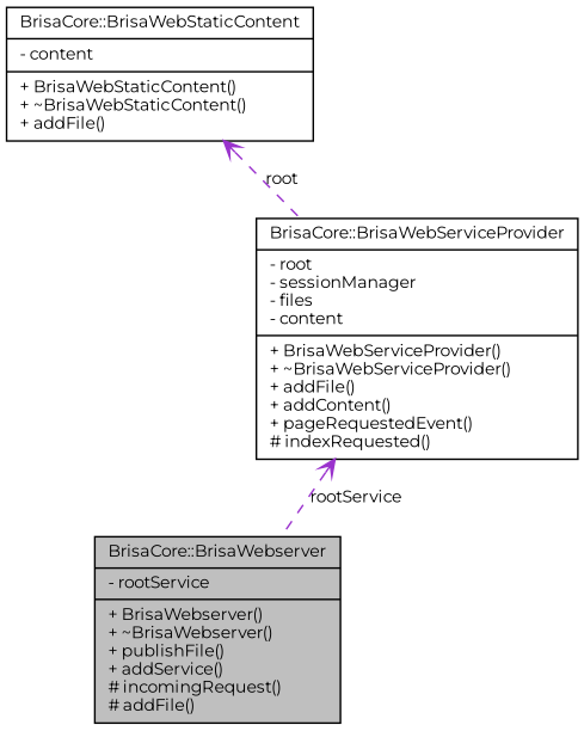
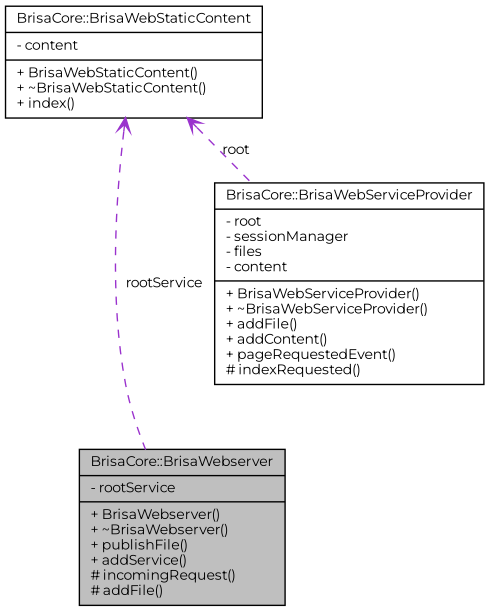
  digraph {
    fontname=Montserrat
    node [color=black fontname=Montserrat fontsize=10 shape=record]
    edge [arrowtail=open color=darkorchid3 dir=back fontname=Montserrat fontsize=10 labelfontname=FreeSans labelfontsize=10 style=dashed]
    n1 [fillcolor=grey75 fontcolor=black height=0.2 label="{BrisaCore::BrisaWebserver\n|- rootService\l|+ BrisaWebserver()\l+ ~BrisaWebserver()\l+ publishFile()\l+ addService()\l# incomingRequest()\l# addFile()\l}" style=filled width=0.4]
    n2 [height=0.2 label="{BrisaCore::BrisaWebServiceProvider\n|- root\l- sessionManager\l- files\l- content\l|+ BrisaWebServiceProvider()\l+ ~BrisaWebServiceProvider()\l+ addFile()\l+ addContent()\l+ pageRequestedEvent()\l# indexRequested()\l}" width=0.4]
-   n3 [height=0.2 label="{BrisaCore::BrisaWebStaticContent\n|- content\l|+ BrisaWebStaticContent()\l+ ~BrisaWebStaticContent()\l+ addFile()\l}" width=0.4]
-   n2 -> n1 [label=rootService]
+   n3 [height=0.2 label="{BrisaCore::BrisaWebStaticContent\n|- content\l|+ BrisaWebStaticContent()\l+ ~BrisaWebStaticContent()\l+ index()\l}" width=0.4]
+   n3 -> n1 [label=rootService]
    n3 -> n2 [label=root]
  }
